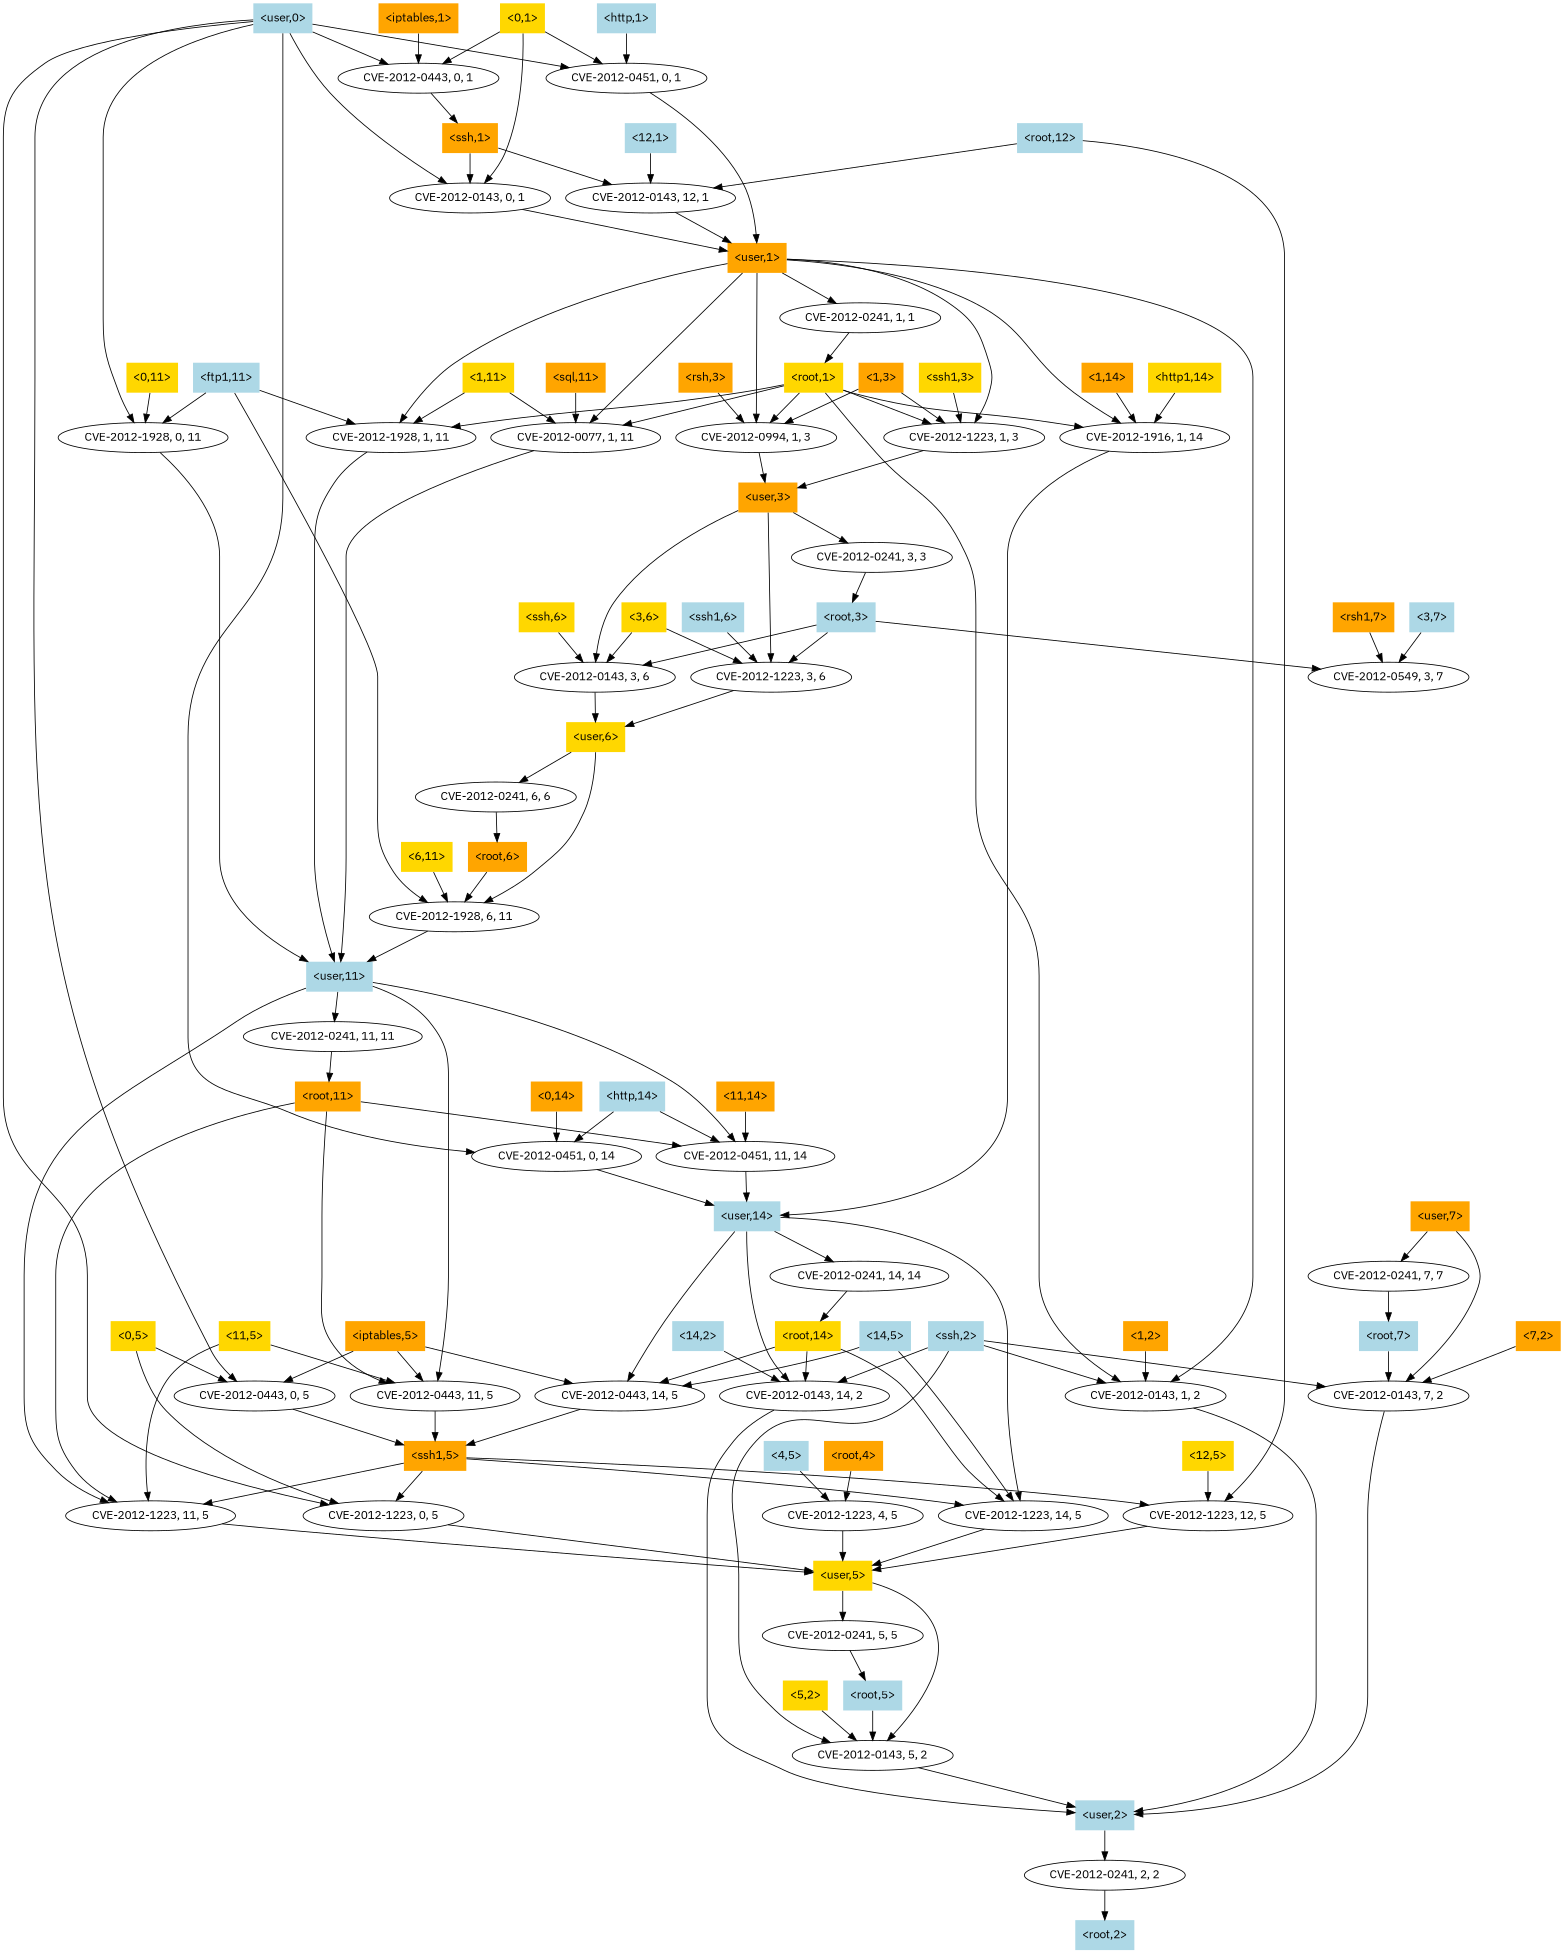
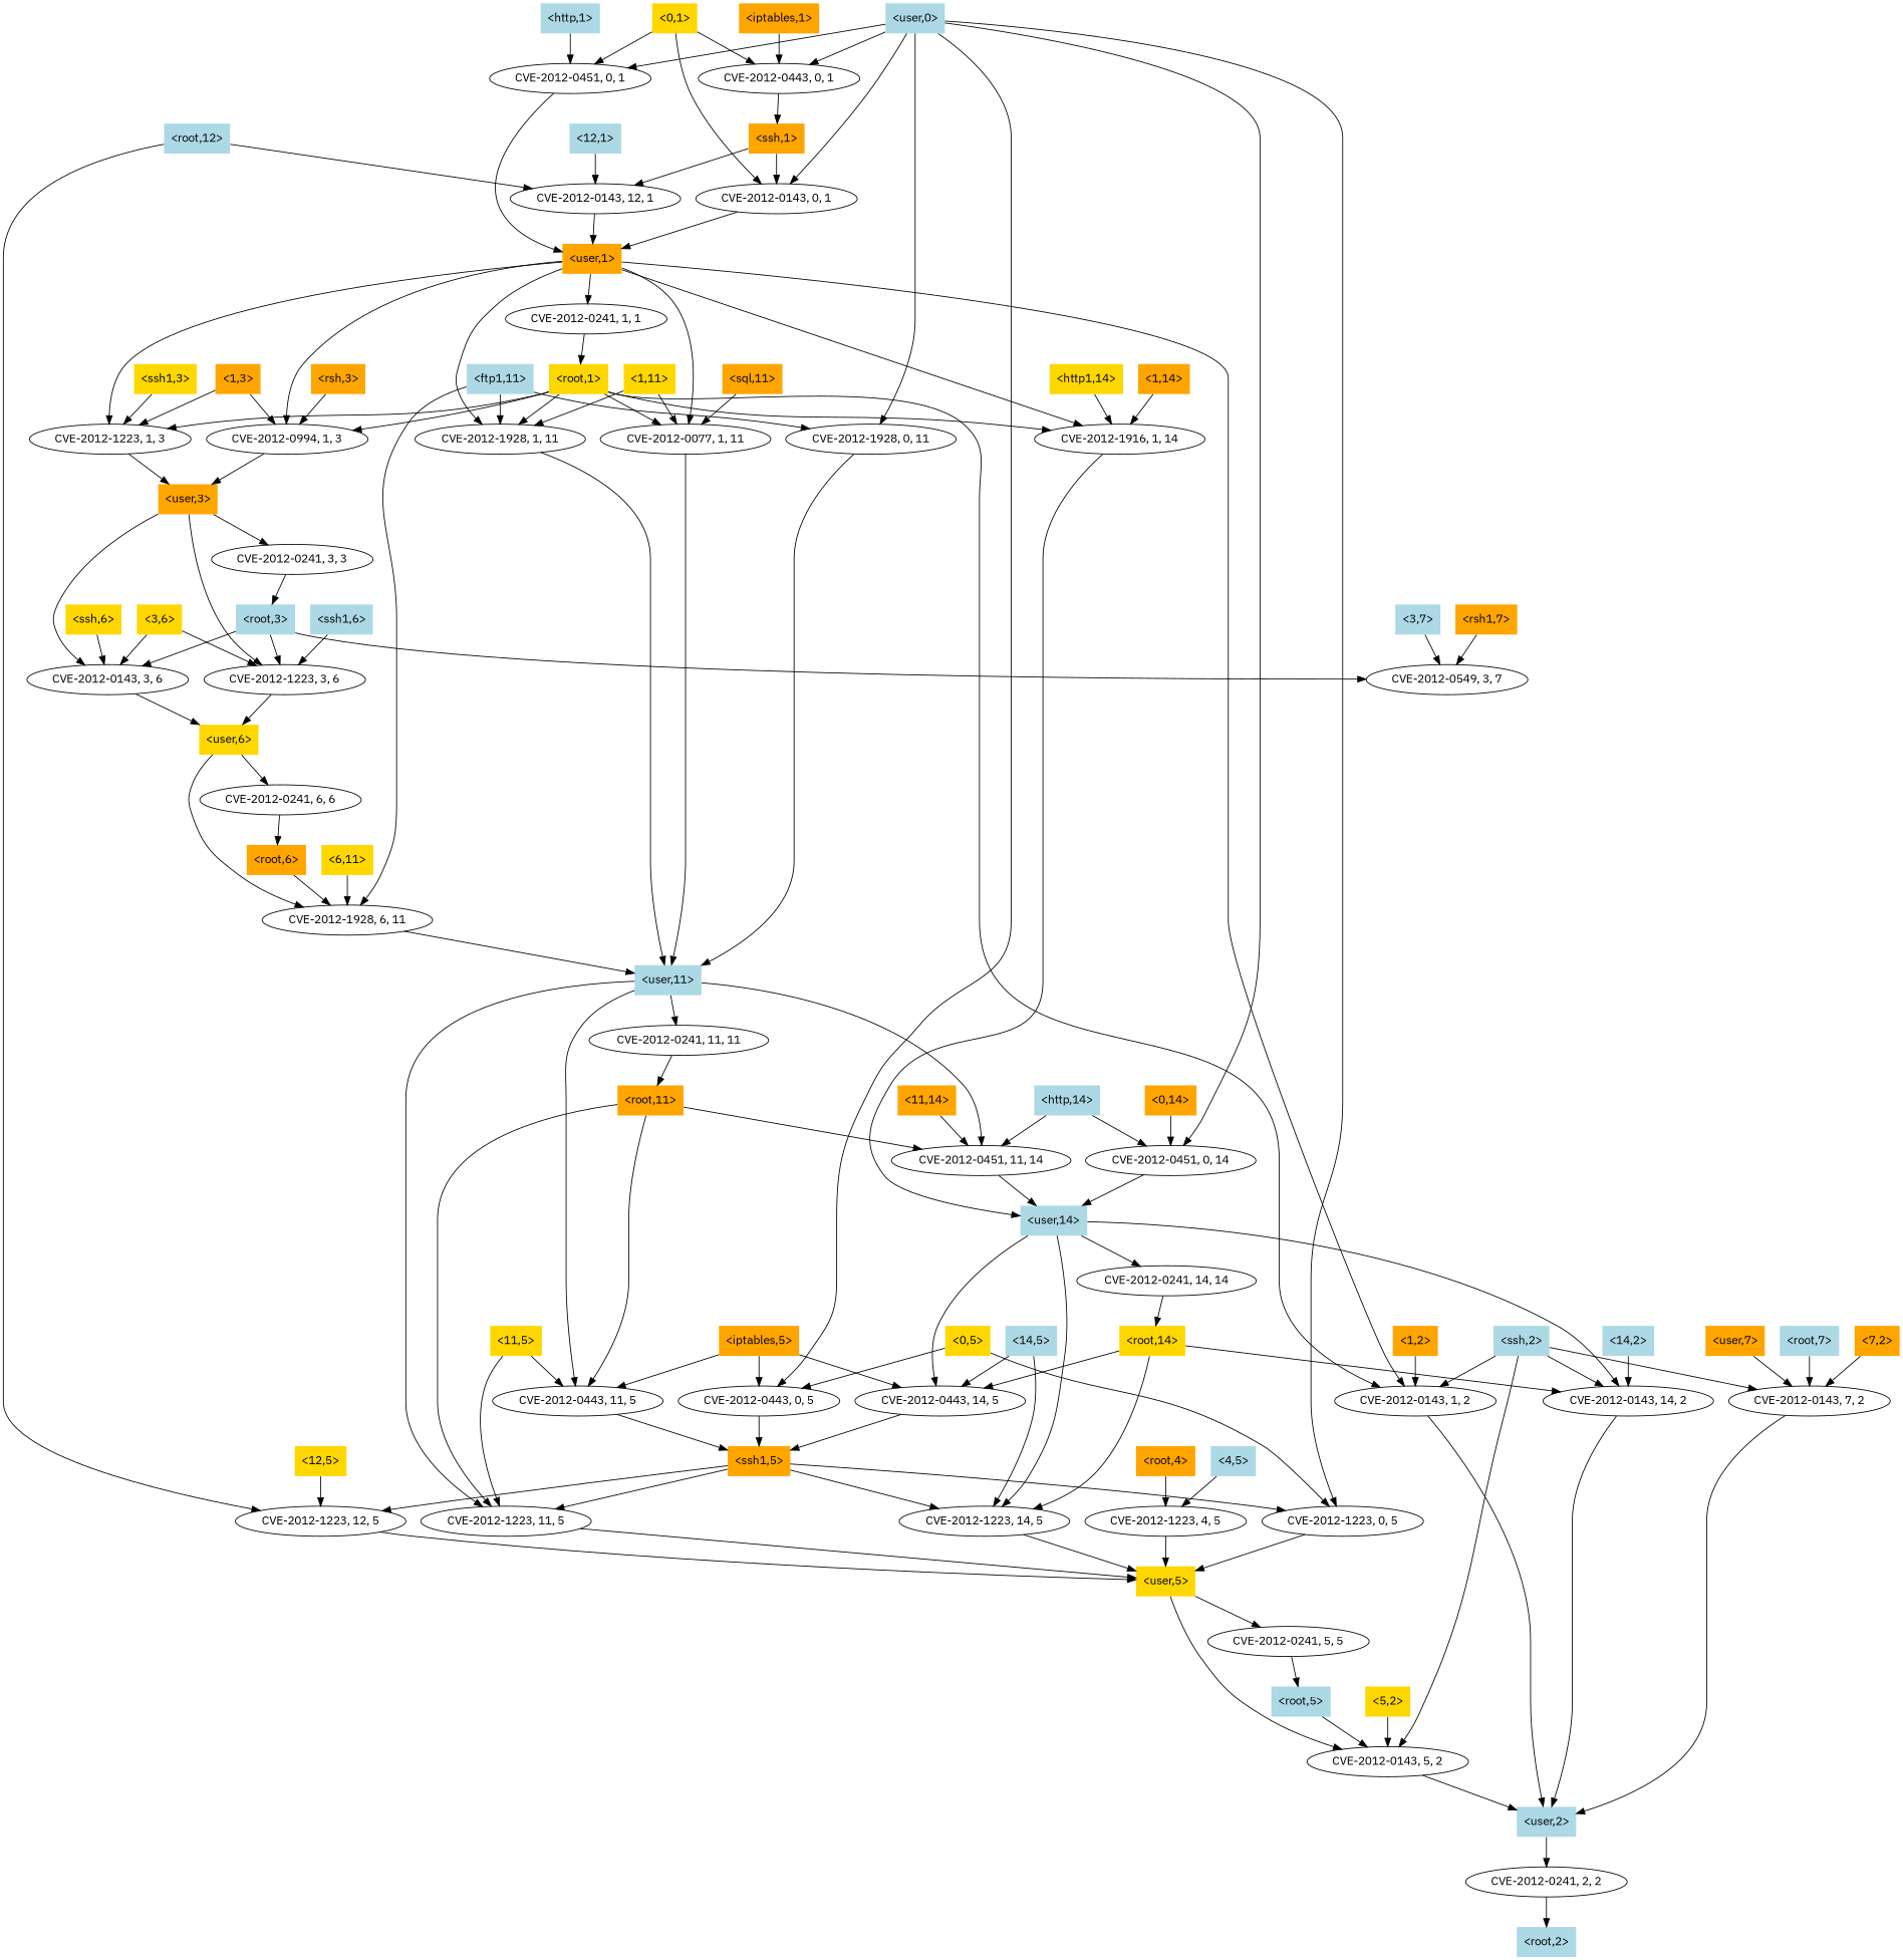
  strict digraph {
    fontname="IBM Plex Sans"
    node [fontname="IBM Plex Sans" shape=plaintext style=filled]
    edge [fontname="IBM Plex Sans"]
    n1 [height=0.5 label=<CVE-2012-0443, 14, 5> width=2.5686 shape="" style=""]
    "<ssh1,5>" [color=teal fillcolor=orange height=0.5 width=0.94444]
    n3 [height=0.5 label=<CVE-2012-1223, 11, 5> width=2.5686 shape="" style=""]
    n4 [height=0.5 label=<CVE-2012-1223, 12, 5> width=2.5686 shape="" style=""]
    n5 [height=0.5 label=<CVE-2012-1223, 14, 5> width=2.5686 shape="" style=""]
    n6 [height=0.5 label=<CVE-2012-1223, 0, 5> width=2.4499 shape="" style=""]
    "<user,5>" [color=brown fillcolor=gold height=0.5 width=0.91667]
    n8 [height=0.5 label=<CVE-2012-1223, 4, 5> width=2.4499 shape="" style=""]
    n9 [height=0.5 label=<CVE-2012-0241, 5, 5> width=2.4499 shape="" style=""]
    n10 [height=0.5 label=<CVE-2012-0143, 5, 2> width=2.4499 shape="" style=""]
    "<12,1>" [color=teal fillcolor=lightblue height=0.5 width=0.78472]
    n12 [height=0.5 label=<CVE-2012-0143, 12, 1> width=2.5686 shape="" style=""]
    "<user,1>" [color=brown fillcolor=orange height=0.5 width=0.91667]
    n14 [height=0.5 label=<CVE-2012-0143, 1, 2> width=2.4499 shape="" style=""]
    n15 [height=0.5 label=<CVE-2012-1223, 1, 3> width=2.4499 shape="" style=""]
    n16 [height=0.5 label=<CVE-2012-0994, 1, 3> width=2.4499 shape="" style=""]
    n17 [height=0.5 label=<CVE-2012-0077, 1, 11> width=2.5686 shape="" style=""]
    n18 [height=0.5 label=<CVE-2012-1928, 1, 11> width=2.5686 shape="" style=""]
    n19 [height=0.5 label=<CVE-2012-1916, 1, 14> width=2.5686 shape="" style=""]
    n20 [height=0.5 label=<CVE-2012-0241, 1, 1> width=2.4499 shape="" style=""]
    "<user,2>" [color=teal fillcolor=lightblue height=0.5 width=0.91667]
    "<user,3>" [color=brown fillcolor=orange height=0.5 width=0.91667]
    "<user,11>" [color=brown fillcolor=lightblue height=0.5 width=1.0069]
    "<user,14>" [color=teal fillcolor=lightblue height=0.5 width=1.0069]
    "<root,1>" [color=teal fillcolor=gold height=0.5 width=0.89583]
    n26 [height=0.5 label=<CVE-2012-0241, 3, 3> width=2.4499 shape="" style=""]
    "<root,3>" [color=teal fillcolor=lightblue height=0.5 width=0.89583]
    n28 [height=0.5 label=<CVE-2012-0143, 3, 6> width=2.4499 shape="" style=""]
    n29 [height=0.5 label=<CVE-2012-0549, 3, 7> width=2.4499 shape="" style=""]
    n30 [height=0.5 label=<CVE-2012-1223, 3, 6> width=2.4499 shape="" style=""]
    "<user,6>" [color=teal fillcolor=gold height=0.5 width=0.91667]
    n32 [height=0.5 label=<CVE-2012-1928, 6, 11> width=2.5686 shape="" style=""]
    n33 [height=0.5 label=<CVE-2012-0241, 6, 6> width=2.4499 shape="" style=""]
    "<user,7>" [color=teal fillcolor=orange height=0.5 width=0.91667]
    n35 [height=0.5 label=<CVE-2012-0143, 7, 2> width=2.4499 shape="" style=""]
-   n36 [height=0.5 label=<CVE-2012-0241, 7, 7> width=2.4499 shape="" style=""]
    "<root,5>" [color=teal fillcolor=lightblue height=0.5 width=0.89583]
    n38 [height=0.5 label=<CVE-2012-0241, 2, 2> width=2.4499 shape="" style=""]
    n39 [height=0.5 label=<CVE-2012-0443, 11, 5> width=2.5686 shape="" style=""]
    n40 [height=0.5 label=<CVE-2012-0451, 11, 14> width=2.7013 shape="" style=""]
    n41 [height=0.5 label=<CVE-2012-0241, 11, 11> width=2.7013 shape="" style=""]
    n42 [height=0.5 label=<CVE-2012-0143, 14, 2> width=2.5686 shape="" style=""]
    n43 [height=0.5 label=<CVE-2012-0241, 14, 14> width=2.7013 shape="" style=""]
    "<root,2>" [color=brown fillcolor=lightblue height=0.5 width=0.89583]
    "<root,11>" [color=brown fillcolor=orange height=0.5 width=1]
    "<root,14>" [color=teal fillcolor=gold height=0.5 width=1]
    "<3,6>" [color=teal fillcolor=gold height=0.5 width=0.75]
    "<root,6>" [color=brown fillcolor=orange height=0.5 width=0.89583]
    "<http1,14>" [color=brown fillcolor=gold height=0.5 width=1.0833]
    "<sql,11>" [color=brown fillcolor=orange height=0.5 width=0.91667]
-   "<0,11>" [color=teal fillcolor=gold height=0.5 width=0.78472]
    n52 [height=0.5 label=<CVE-2012-1928, 0, 11> width=2.5686 shape="" style=""]
    "<rsh,3>" [color=brown fillcolor=orange height=0.5 width=0.81944]
    "<ssh,6>" [color=brown fillcolor=gold height=0.5 width=0.84028]
    "<user,0>" [color=teal fillcolor=lightblue height=0.5 width=0.91667]
    n56 [height=0.5 label=<CVE-2012-0451, 0, 14> width=2.5686 shape="" style=""]
    n57 [height=0.5 label=<CVE-2012-0443, 0, 1> width=2.4499 shape="" style=""]
    n58 [height=0.5 label=<CVE-2012-0451, 0, 1> width=2.4499 shape="" style=""]
    n59 [height=0.5 label=<CVE-2012-0143, 0, 1> width=2.4499 shape="" style=""]
    n60 [height=0.5 label=<CVE-2012-0443, 0, 5> width=2.4499 shape="" style=""]
    "<ssh,1>" [color=brown fillcolor=orange height=0.5 width=0.84028]
    "<6,11>" [color=brown fillcolor=gold height=0.5 width=0.78472]
    "<ssh1,6>" [color=brown fillcolor=lightblue height=0.5 width=0.94444]
    "<root,7>" [color=teal fillcolor=lightblue height=0.5 width=0.89583]
    "<0,1>" [color=teal fillcolor=gold height=0.5 width=0.75]
    "<1,14>" [color=brown fillcolor=orange height=0.5 width=0.78472]
    "<http,1>" [color=teal fillcolor=lightblue height=0.5 width=0.89583]
    "<14,2>" [color=brown fillcolor=lightblue height=0.5 width=0.78472]
    "<iptables,1>" [color=teal fillcolor=orange height=0.5 width=1.1944]
    "<root,12>" [color=teal fillcolor=lightblue height=0.5 width=1]
    "<root,4>" [color=teal fillcolor=orange height=0.5 width=0.89583]
    "<11,5>" [color=teal fillcolor=gold height=0.5 width=0.78472]
    "<ftp1,11>" [color=brown fillcolor=lightblue height=0.5 width=1]
    "<1,11>" [color=teal fillcolor=gold height=0.5 width=0.78472]
    "<ssh1,3>" [color=brown fillcolor=gold height=0.5 width=0.94444]
    "<11,14>" [color=brown fillcolor=orange height=0.5 width=0.88889]
    "<ssh,2>" [color=teal fillcolor=lightblue height=0.5 width=0.84028]
    "<12,5>" [color=brown fillcolor=gold height=0.5 width=0.78472]
    "<http,14>" [color=brown fillcolor=lightblue height=0.5 width=0.97917]
    "<rsh1,7>" [color=teal fillcolor=orange height=0.5 width=0.92361]
    "<7,2>" [color=brown fillcolor=orange height=0.5 width=0.75]
    "<0,14>" [color=brown fillcolor=orange height=0.5 width=0.78472]
    "<0,5>" [color=brown fillcolor=gold height=0.5 width=0.75]
    "<iptables,5>" [color=teal fillcolor=orange height=0.5 width=1.1944]
    "<1,3>" [color=brown fillcolor=orange height=0.5 width=0.75]
    "<5,2>" [color=brown fillcolor=gold height=0.5 width=0.75]
    "<14,5>" [color=brown fillcolor=lightblue height=0.5 width=0.78472]
    "<4,5>" [color=brown fillcolor=lightblue height=0.5 width=0.75]
    "<1,2>" [color=teal fillcolor=orange height=0.5 width=0.75]
    "<3,7>" [color=brown fillcolor=lightblue height=0.5 width=0.75]
    n1 -> "<ssh1,5>"
    "<ssh1,5>" -> n3
    "<ssh1,5>" -> n4
    "<ssh1,5>" -> n5
    "<ssh1,5>" -> n6
    n3 -> "<user,5>"
    n4 -> "<user,5>"
    n5 -> "<user,5>"
    n6 -> "<user,5>"
    "<user,5>" -> n9
    "<user,5>" -> n10
    n8 -> "<user,5>"
    n9 -> "<root,5>"
    n10 -> "<user,2>"
    "<12,1>" -> n12
    n12 -> "<user,1>"
    "<user,1>" -> n14
    "<user,1>" -> n15
    "<user,1>" -> n16
    "<user,1>" -> n17
    "<user,1>" -> n18
    "<user,1>" -> n19
    "<user,1>" -> n20
    n14 -> "<user,2>"
    n15 -> "<user,3>"
    n16 -> "<user,3>"
    n17 -> "<user,11>"
    n18 -> "<user,11>"
    n19 -> "<user,14>"
    n20 -> "<root,1>"
    "<user,2>" -> n38
    "<user,3>" -> n26
    "<user,3>" -> n28
    "<user,3>" -> n30
    "<user,11>" -> n3
    "<user,11>" -> n39
    "<user,11>" -> n40
    "<user,11>" -> n41
    "<user,14>" -> n1
    "<user,14>" -> n5
    "<user,14>" -> n42
    "<user,14>" -> n43
    "<root,1>" -> n14
    "<root,1>" -> n15
    "<root,1>" -> n16
    "<root,1>" -> n17
    "<root,1>" -> n18
    "<root,1>" -> n19
    n26 -> "<root,3>"
    "<root,3>" -> n28
    "<root,3>" -> n29
    "<root,3>" -> n30
    n28 -> "<user,6>"
    n30 -> "<user,6>"
    "<user,6>" -> n32
    "<user,6>" -> n33
    n32 -> "<user,11>"
    n33 -> "<root,6>"
    "<user,7>" -> n35
-   "<user,7>" -> n36
    n35 -> "<user,2>"
-   n36 -> "<root,7>"
    "<root,5>" -> n10
    n38 -> "<root,2>"
    n39 -> "<ssh1,5>"
    n40 -> "<user,14>"
    n41 -> "<root,11>"
    n42 -> "<user,2>"
    n43 -> "<root,14>"
    "<root,11>" -> n3
    "<root,11>" -> n39
    "<root,11>" -> n40
    "<root,14>" -> n1
    "<root,14>" -> n5
    "<root,14>" -> n42
    "<3,6>" -> n28
    "<3,6>" -> n30
    "<root,6>" -> n32
    "<http1,14>" -> n19
    "<sql,11>" -> n17
-   "<0,11>" -> n52
    n52 -> "<user,11>"
    "<rsh,3>" -> n16
    "<ssh,6>" -> n28
    "<user,0>" -> n6
    "<user,0>" -> n52
    "<user,0>" -> n56
    "<user,0>" -> n57
    "<user,0>" -> n58
    "<user,0>" -> n59
    "<user,0>" -> n60
    n56 -> "<user,14>"
    n57 -> "<ssh,1>"
    n58 -> "<user,1>"
    n59 -> "<user,1>"
    n60 -> "<ssh1,5>"
    "<ssh,1>" -> n12
    "<ssh,1>" -> n59
    "<6,11>" -> n32
    "<ssh1,6>" -> n30
    "<root,7>" -> n35
    "<0,1>" -> n57
    "<0,1>" -> n58
    "<0,1>" -> n59
    "<1,14>" -> n19
    "<http,1>" -> n58
    "<14,2>" -> n42
    "<iptables,1>" -> n57
    "<root,12>" -> n4
    "<root,12>" -> n12
    "<root,4>" -> n8
    "<11,5>" -> n3
    "<11,5>" -> n39
    "<ftp1,11>" -> n18
    "<ftp1,11>" -> n32
    "<ftp1,11>" -> n52
    "<1,11>" -> n17
    "<1,11>" -> n18
    "<ssh1,3>" -> n15
    "<11,14>" -> n40
    "<ssh,2>" -> n10
    "<ssh,2>" -> n14
    "<ssh,2>" -> n35
    "<ssh,2>" -> n42
    "<12,5>" -> n4
    "<http,14>" -> n40
    "<http,14>" -> n56
    "<rsh1,7>" -> n29
    "<7,2>" -> n35
    "<0,14>" -> n56
    "<0,5>" -> n6
    "<0,5>" -> n60
    "<iptables,5>" -> n1
    "<iptables,5>" -> n39
    "<iptables,5>" -> n60
    "<1,3>" -> n15
    "<1,3>" -> n16
    "<5,2>" -> n10
    "<14,5>" -> n1
    "<14,5>" -> n5
    "<4,5>" -> n8
    "<1,2>" -> n14
    "<3,7>" -> n29
  }
